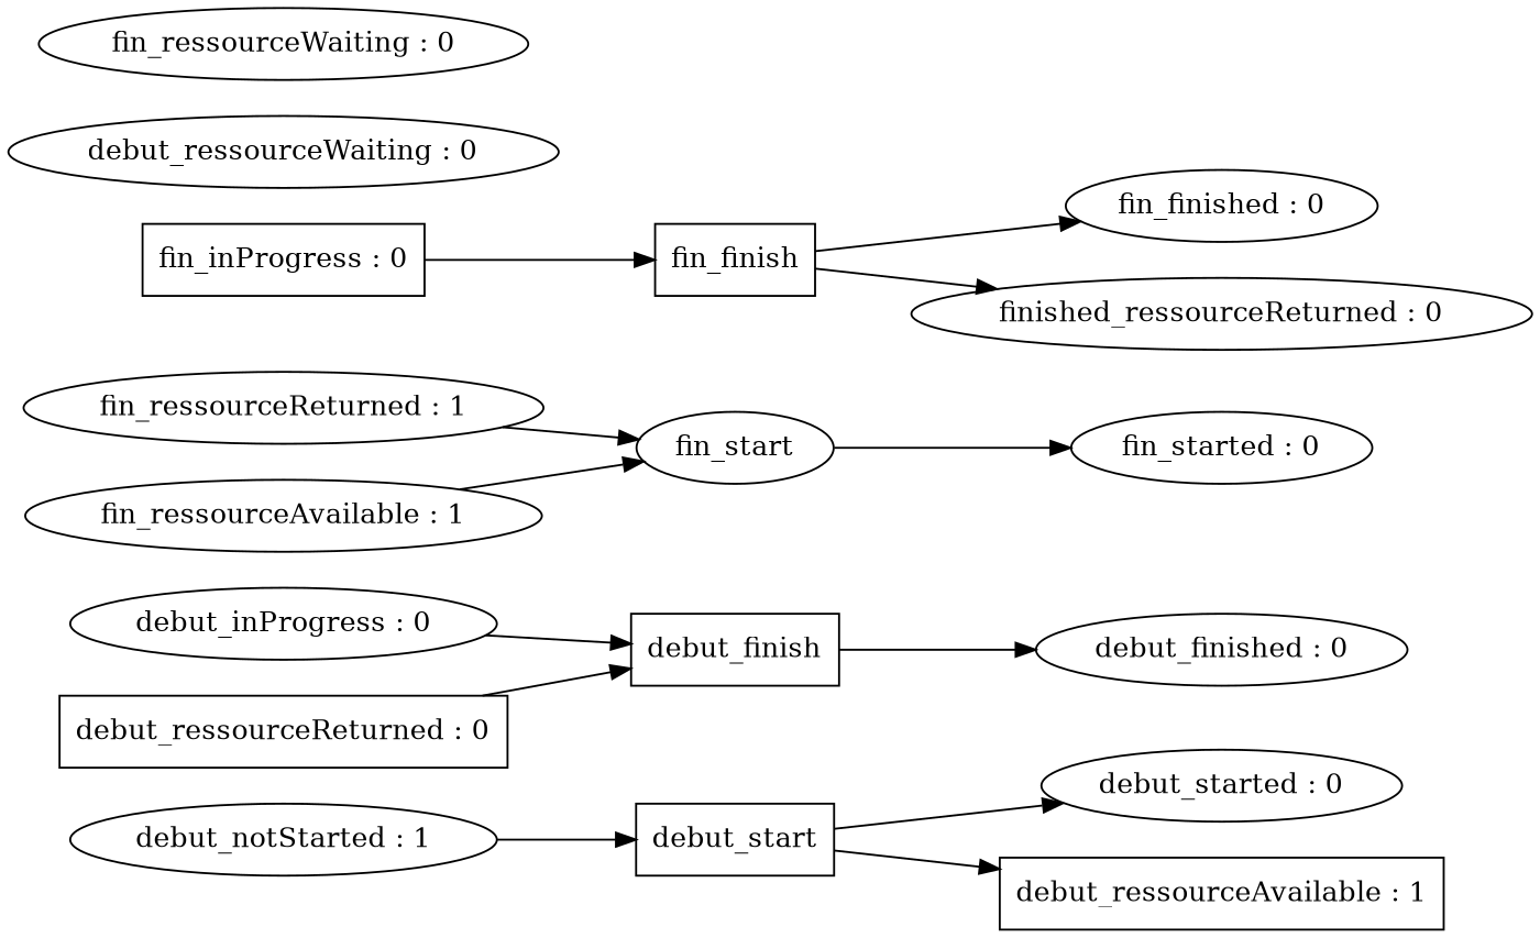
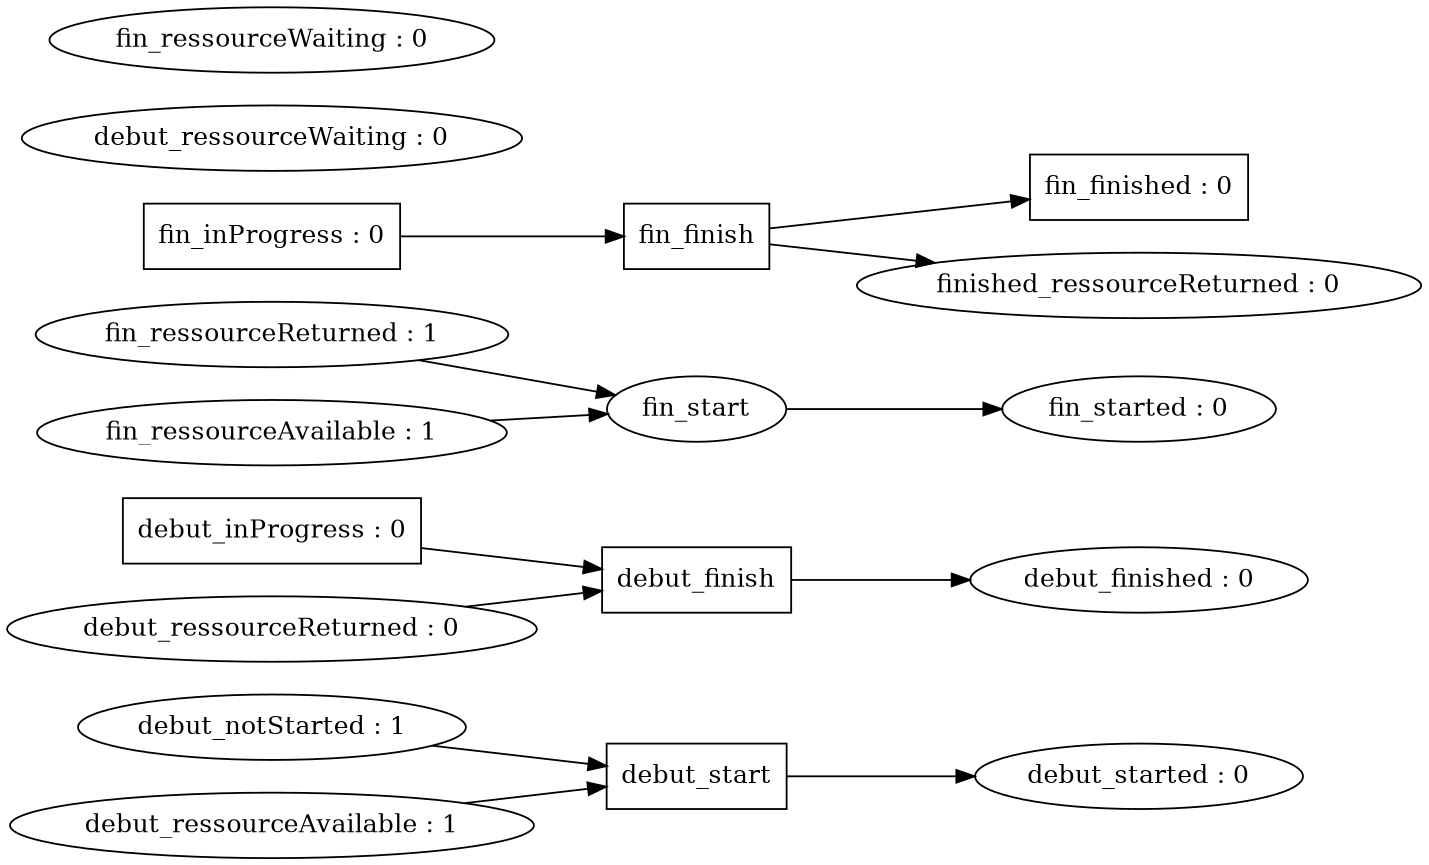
  digraph {
    rankdir=LR
    debut_start [shape=box]
    n2 [label="debut_started : 0"]
-   n3 [label="debut_inProgress : 0"]
+   n3 [label="debut_inProgress : 0" shape=box]
    debut_finish [shape=box]
    n5 [label="debut_finished : 0"]
-   n6 [label="debut_ressourceReturned : 0" shape=box]
+   n6 [label="debut_ressourceReturned : 0"]
    fin_start [shape=ellipse]
    n8 [label="fin_started : 0"]
    n9 [label="fin_inProgress : 0" shape=box]
    fin_finish [shape=box]
-   n11 [label="fin_finished : 0"]
+   n11 [label="fin_finished : 0" shape=box]
    n12 [label="finished_ressourceReturned : 0"]
    n13 [label="debut_notStarted : 1"]
    n14 [label="debut_ressourceWaiting : 0"]
-   n15 [label="debut_ressourceAvailable : 1" shape=box]
+   n15 [label="debut_ressourceAvailable : 1"]
    n16 [label="fin_ressourceReturned : 1"]
    n17 [label="fin_ressourceWaiting : 0"]
    n18 [label="fin_ressourceAvailable : 1"]
    debut_start -> n2
    n3 -> debut_finish
    debut_finish -> n5
    n6 -> debut_finish
    fin_start -> n8
    n9 -> fin_finish
    fin_finish -> n11
    fin_finish -> n12
    n13 -> debut_start
-   debut_start -> n15
+   n15 -> debut_start
    n16 -> fin_start
    n18 -> fin_start
  }
